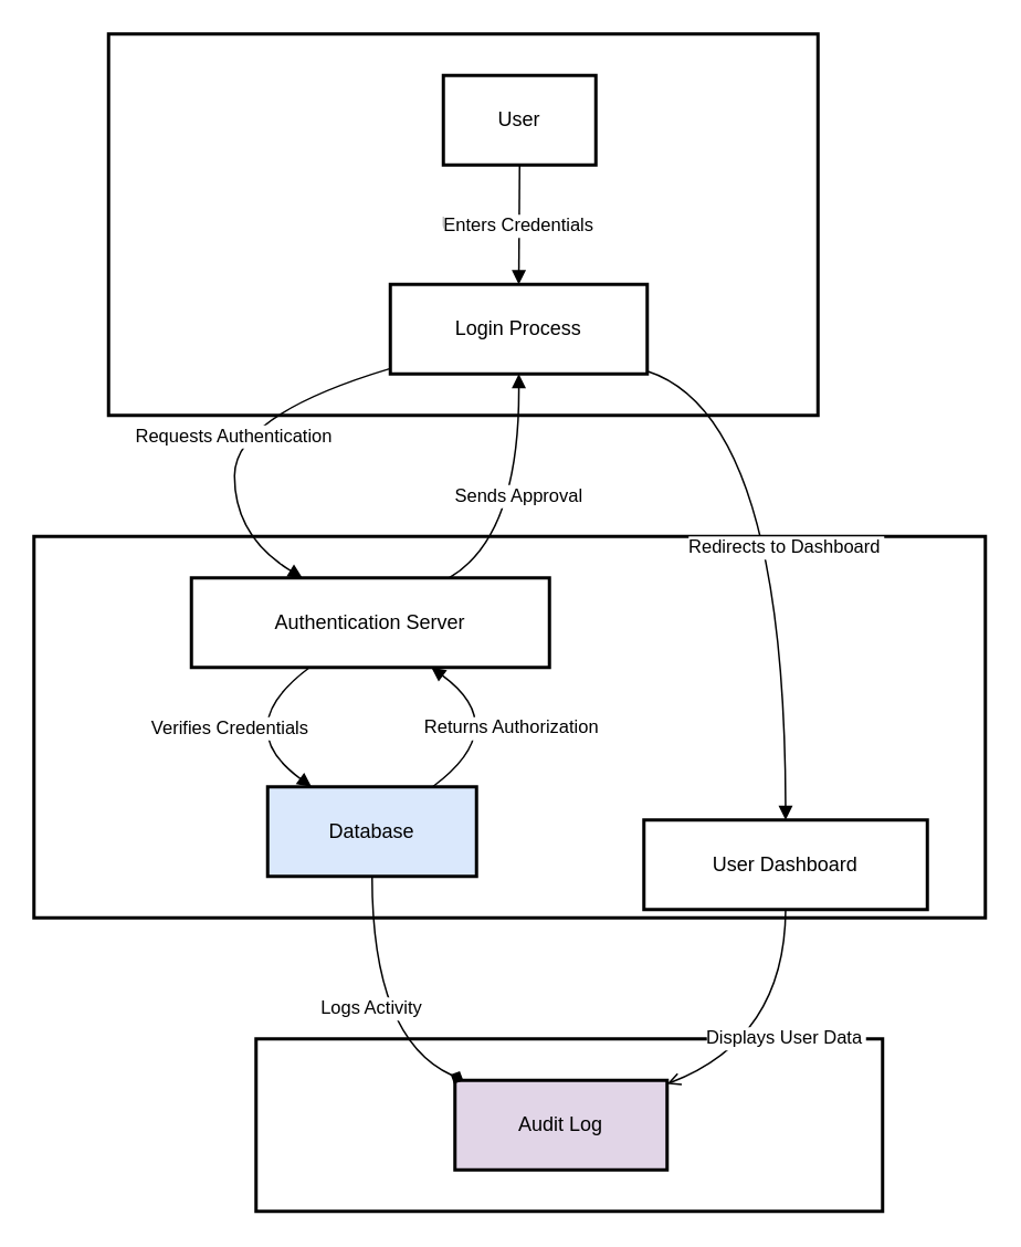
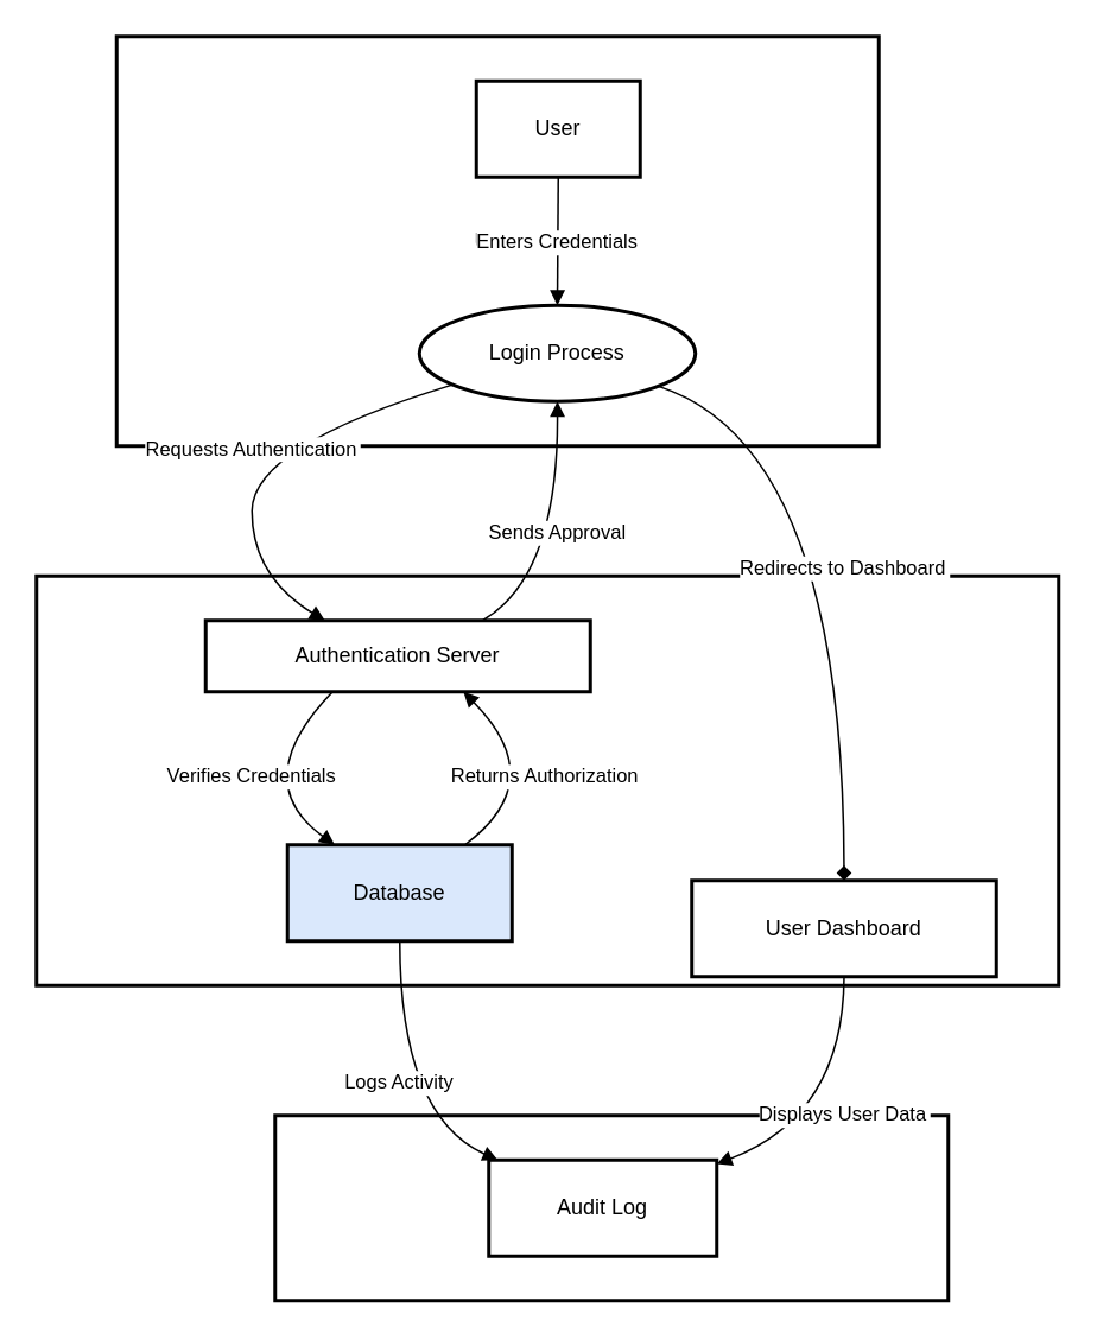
  <mxCell id="0" />
  <mxCell id="1" parent="0" />
  <mxCell id="2" value="Notification" style="whiteSpace=wrap;strokeWidth=2;" vertex="1" parent="1"><mxGeometry x="154" y="626" width="378" height="104" as="geometry" /></mxCell>
  <mxCell id="3" value="Returns" style="whiteSpace=wrap;strokeWidth=2;" vertex="1" parent="1"><mxGeometry x="20" y="323" width="574" height="230" as="geometry" /></mxCell>
  <mxCell id="4" value="User" style="whiteSpace=wrap;strokeWidth=2;" vertex="1" parent="1"><mxGeometry x="65" y="20" width="428" height="230" as="geometry" /></mxCell>
  <mxCell id="5" value="User" style="whiteSpace=wrap;strokeWidth=2;" vertex="1" parent="1"><mxGeometry x="267" y="45" width="92" height="54" as="geometry" /></mxCell>
- <mxCell id="6" value="Login Process" style="whiteSpace=wrap;strokeWidth=2;" vertex="1" parent="1"><mxGeometry x="235" y="171" width="155" height="54" as="geometry" /></mxCell>
- <mxCell id="7" value="Authentication Server" style="whiteSpace=wrap;strokeWidth=2;" vertex="1" parent="1"><mxGeometry x="115" y="348" width="216" height="54" as="geometry" /></mxCell>
+ <mxCell id="6" value="Login Process" style="ellipse;whiteSpace=wrap;strokeWidth=2;" vertex="1" parent="1"><mxGeometry x="235" y="171" width="155" height="54" as="geometry" /></mxCell>
+ <mxCell id="7" value="Authentication Server" style="whiteSpace=wrap;strokeWidth=2;" vertex="1" parent="1"><mxGeometry x="115" y="348" width="216" height="40" as="geometry" /></mxCell>
  <mxCell id="8" value="Database" style="whiteSpace=wrap;strokeWidth=2;fillColor=#dae8fc;" vertex="1" parent="1"><mxGeometry x="161" y="474" width="126" height="54" as="geometry" /></mxCell>
  <mxCell id="9" value="User Dashboard" style="whiteSpace=wrap;strokeWidth=2;" vertex="1" parent="1"><mxGeometry x="388" y="494" width="171" height="54" as="geometry" /></mxCell>
- <mxCell id="10" value="Audit Log" style="whiteSpace=wrap;strokeWidth=2;fillColor=#e1d5e7;" vertex="1" parent="1"><mxGeometry x="274" y="651" width="128" height="54" as="geometry" /></mxCell>
+ <mxCell id="10" value="Audit Log" style="whiteSpace=wrap;strokeWidth=2;" vertex="1" parent="1"><mxGeometry x="274" y="651" width="128" height="54" as="geometry" /></mxCell>
  <mxCell id="11" value="Enters Credentials" style="curved=1;startArrow=none;endArrow=block;exitX=0.5;exitY=1;entryX=0.5;entryY=0.01;" edge="1" parent="1" source="5" target="6"><mxGeometry relative="1" as="geometry"><Array as="points" /></mxGeometry></mxCell>
  <mxCell id="12" value="Requests Authentication" style="curved=1;startArrow=none;endArrow=block;exitX=0;exitY=0.94;entryX=0.31;entryY=0;" edge="1" parent="1" source="6" target="7"><mxGeometry relative="1" as="geometry"><Array as="points"><mxPoint x="141" y="250" /><mxPoint x="141" y="323" /></Array></mxGeometry></mxCell>
  <mxCell id="13" value="Verifies Credentials" style="curved=1;startArrow=none;endArrow=block;exitX=0.33;exitY=1;entryX=0.21;entryY=0;" edge="1" parent="1" source="7" target="8"><mxGeometry relative="1" as="geometry"><Array as="points"><mxPoint x="138" y="438" /></Array></mxGeometry></mxCell>
  <mxCell id="14" value="Returns Authorization" style="curved=1;startArrow=none;endArrow=block;exitX=0.79;exitY=0;entryX=0.67;entryY=1;" edge="1" parent="1" source="8" target="7"><mxGeometry relative="1" as="geometry"><Array as="points"><mxPoint x="309" y="438" /></Array></mxGeometry></mxCell>
  <mxCell id="15" value="Sends Approval" style="curved=1;startArrow=none;endArrow=block;exitX=0.72;exitY=0;entryX=0.5;entryY=1.01;" edge="1" parent="1" source="7" target="6"><mxGeometry relative="1" as="geometry"><Array as="points"><mxPoint x="313" y="323" /></Array></mxGeometry></mxCell>
- <mxCell id="16" value="Redirects to Dashboard" style="curved=1;startArrow=none;endArrow=block;exitX=1;exitY=0.97;entryX=0.5;entryY=0;" edge="1" parent="1" source="6" target="9"><mxGeometry relative="1" as="geometry"><Array as="points"><mxPoint x="473" y="250" /></Array></mxGeometry></mxCell>
- <mxCell id="17" value="Logs Activity" style="curved=1;startArrow=none;endArrow=diamond;exitX=0.5;exitY=1;entryX=0.03;entryY=-0.01;" edge="1" parent="1" source="8" target="10"><mxGeometry relative="1" as="geometry"><Array as="points"><mxPoint x="224" y="626" /></Array></mxGeometry></mxCell>
- <mxCell id="18" value="Displays User Data" style="curved=1;startArrow=none;endArrow=open;exitX=0.5;exitY=1;entryX=1;entryY=0.04;" edge="1" parent="1" source="9" target="10"><mxGeometry relative="1" as="geometry"><Array as="points"><mxPoint x="473" y="626" /></Array></mxGeometry></mxCell>
+ <mxCell id="16" value="Redirects to Dashboard" style="curved=1;startArrow=none;endArrow=diamond;exitX=1;exitY=0.97;entryX=0.5;entryY=0;" edge="1" parent="1" source="6" target="9"><mxGeometry relative="1" as="geometry"><Array as="points"><mxPoint x="473" y="250" /></Array></mxGeometry></mxCell>
+ <mxCell id="17" value="Logs Activity" style="curved=1;startArrow=none;endArrow=block;exitX=0.5;exitY=1;entryX=0.03;entryY=-0.01;" edge="1" parent="1" source="8" target="10"><mxGeometry relative="1" as="geometry"><Array as="points"><mxPoint x="224" y="626" /></Array></mxGeometry></mxCell>
+ <mxCell id="18" value="Displays User Data" style="curved=1;startArrow=none;endArrow=block;exitX=0.5;exitY=1;entryX=1;entryY=0.04;" edge="1" parent="1" source="9" target="10"><mxGeometry relative="1" as="geometry"><Array as="points"><mxPoint x="473" y="626" /></Array></mxGeometry></mxCell>
